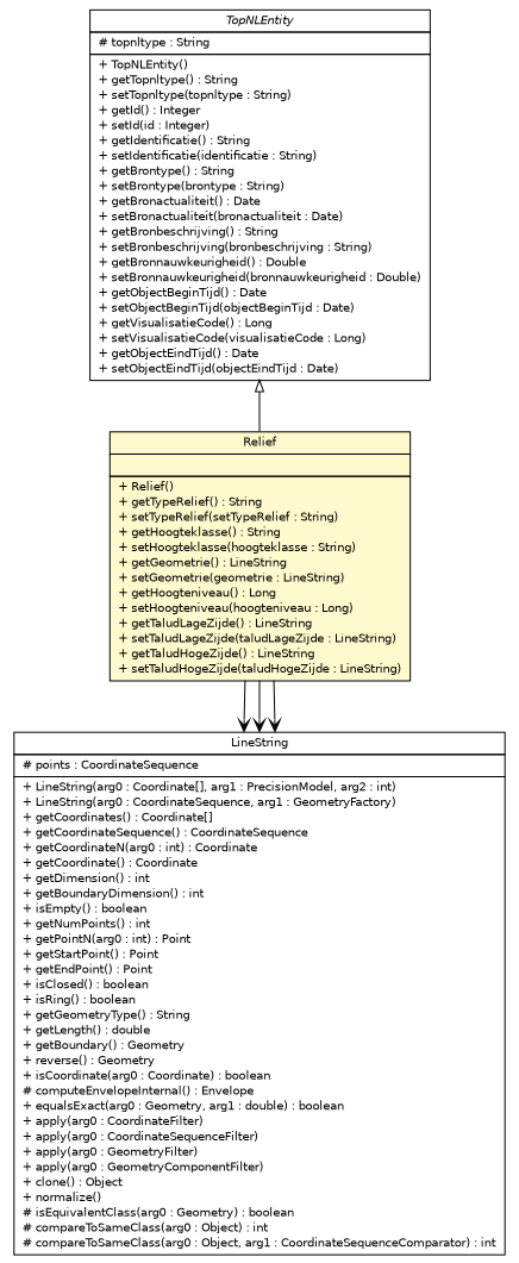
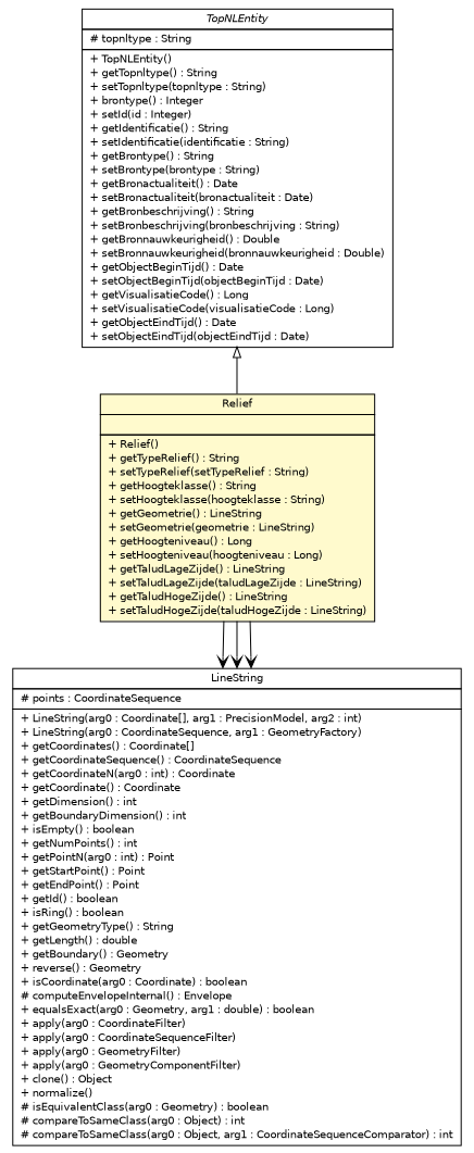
  digraph {
    nodesep=0.25
    ranksep=0.5
    node [fontcolor=black fontname=Helvetica fontsize=10.0 shape=plaintext]
    edge [fontname=Helvetica fontsize=10.0 headport=p labelfontname=Helvetica labelfontsize=10 tailport=p arrowhead=open color=black fontcolor=black]
-   n1 [label=<<table title="nl.b3p.topnl.entities.TopNLEntity" border="0" cellborder="1" cellspacing="0" cellpadding="2" port="p" href="./TopNLEntity.html"> 		<tr><td><table border="0" cellspacing="0" cellpadding="1"> <tr><td align="center" balign="center"><font face="Helvetica-Oblique"> TopNLEntity </font></td></tr> 		</table></td></tr> 		<tr><td><table border="0" cellspacing="0" cellpadding="1"> <tr><td align="left" balign="left"> # topnltype : String </td></tr> 		</table></td></tr> 		<tr><td><table border="0" cellspacing="0" cellpadding="1"> <tr><td align="left" balign="left"> + TopNLEntity() </td></tr> <tr><td align="left" balign="left"> + getTopnltype() : String </td></tr> <tr><td align="left" balign="left"> + setTopnltype(topnltype : String) </td></tr> <tr><td align="left" balign="left"> + getId() : Integer </td></tr> <tr><td align="left" balign="left"> + setId(id : Integer) </td></tr> <tr><td align="left" balign="left"> + getIdentificatie() : String </td></tr> <tr><td align="left" balign="left"> + setIdentificatie(identificatie : String) </td></tr> <tr><td align="left" balign="left"> + getBrontype() : String </td></tr> <tr><td align="left" balign="left"> + setBrontype(brontype : String) </td></tr> <tr><td align="left" balign="left"> + getBronactualiteit() : Date </td></tr> <tr><td align="left" balign="left"> + setBronactualiteit(bronactualiteit : Date) </td></tr> <tr><td align="left" balign="left"> + getBronbeschrijving() : String </td></tr> <tr><td align="left" balign="left"> + setBronbeschrijving(bronbeschrijving : String) </td></tr> <tr><td align="left" balign="left"> + getBronnauwkeurigheid() : Double </td></tr> <tr><td align="left" balign="left"> + setBronnauwkeurigheid(bronnauwkeurigheid : Double) </td></tr> <tr><td align="left" balign="left"> + getObjectBeginTijd() : Date </td></tr> <tr><td align="left" balign="left"> + setObjectBeginTijd(objectBeginTijd : Date) </td></tr> <tr><td align="left" balign="left"> + getVisualisatieCode() : Long </td></tr> <tr><td align="left" balign="left"> + setVisualisatieCode(visualisatieCode : Long) </td></tr> <tr><td align="left" balign="left"> + getObjectEindTijd() : Date </td></tr> <tr><td align="left" balign="left"> + setObjectEindTijd(objectEindTijd : Date) </td></tr> 		</table></td></tr> 		</table>>]
+   n1 [label=<<table title="nl.b3p.topnl.entities.TopNLEntity" border="0" cellborder="1" cellspacing="0" cellpadding="2" port="p" href="./TopNLEntity.html"> 		<tr><td><table border="0" cellspacing="0" cellpadding="1"> <tr><td align="center" balign="center"><font face="Helvetica-Oblique"> TopNLEntity </font></td></tr> 		</table></td></tr> 		<tr><td><table border="0" cellspacing="0" cellpadding="1"> <tr><td align="left" balign="left"> # topnltype : String </td></tr> 		</table></td></tr> 		<tr><td><table border="0" cellspacing="0" cellpadding="1"> <tr><td align="left" balign="left"> + TopNLEntity() </td></tr> <tr><td align="left" balign="left"> + getTopnltype() : String </td></tr> <tr><td align="left" balign="left"> + setTopnltype(topnltype : String) </td></tr> <tr><td align="left" balign="left"> + brontype() : Integer </td></tr> <tr><td align="left" balign="left"> + setId(id : Integer) </td></tr> <tr><td align="left" balign="left"> + getIdentificatie() : String </td></tr> <tr><td align="left" balign="left"> + setIdentificatie(identificatie : String) </td></tr> <tr><td align="left" balign="left"> + getBrontype() : String </td></tr> <tr><td align="left" balign="left"> + setBrontype(brontype : String) </td></tr> <tr><td align="left" balign="left"> + getBronactualiteit() : Date </td></tr> <tr><td align="left" balign="left"> + setBronactualiteit(bronactualiteit : Date) </td></tr> <tr><td align="left" balign="left"> + getBronbeschrijving() : String </td></tr> <tr><td align="left" balign="left"> + setBronbeschrijving(bronbeschrijving : String) </td></tr> <tr><td align="left" balign="left"> + getBronnauwkeurigheid() : Double </td></tr> <tr><td align="left" balign="left"> + setBronnauwkeurigheid(bronnauwkeurigheid : Double) </td></tr> <tr><td align="left" balign="left"> + getObjectBeginTijd() : Date </td></tr> <tr><td align="left" balign="left"> + setObjectBeginTijd(objectBeginTijd : Date) </td></tr> <tr><td align="left" balign="left"> + getVisualisatieCode() : Long </td></tr> <tr><td align="left" balign="left"> + setVisualisatieCode(visualisatieCode : Long) </td></tr> <tr><td align="left" balign="left"> + getObjectEindTijd() : Date </td></tr> <tr><td align="left" balign="left"> + setObjectEindTijd(objectEindTijd : Date) </td></tr> 		</table></td></tr> 		</table>>]
    n2 [label=<<table title="nl.b3p.topnl.entities.Relief" border="0" cellborder="1" cellspacing="0" cellpadding="2" port="p" bgcolor="lemonChiffon" href="./Relief.html"> 		<tr><td><table border="0" cellspacing="0" cellpadding="1"> <tr><td align="center" balign="center"> Relief </td></tr> 		</table></td></tr> 		<tr><td><table border="0" cellspacing="0" cellpadding="1"> <tr><td align="left" balign="left">  </td></tr> 		</table></td></tr> 		<tr><td><table border="0" cellspacing="0" cellpadding="1"> <tr><td align="left" balign="left"> + Relief() </td></tr> <tr><td align="left" balign="left"> + getTypeRelief() : String </td></tr> <tr><td align="left" balign="left"> + setTypeRelief(setTypeRelief : String) </td></tr> <tr><td align="left" balign="left"> + getHoogteklasse() : String </td></tr> <tr><td align="left" balign="left"> + setHoogteklasse(hoogteklasse : String) </td></tr> <tr><td align="left" balign="left"> + getGeometrie() : LineString </td></tr> <tr><td align="left" balign="left"> + setGeometrie(geometrie : LineString) </td></tr> <tr><td align="left" balign="left"> + getHoogteniveau() : Long </td></tr> <tr><td align="left" balign="left"> + setHoogteniveau(hoogteniveau : Long) </td></tr> <tr><td align="left" balign="left"> + getTaludLageZijde() : LineString </td></tr> <tr><td align="left" balign="left"> + setTaludLageZijde(taludLageZijde : LineString) </td></tr> <tr><td align="left" balign="left"> + getTaludHogeZijde() : LineString </td></tr> <tr><td align="left" balign="left"> + setTaludHogeZijde(taludHogeZijde : LineString) </td></tr> 		</table></td></tr> 		</table>>]
-   n3 [label=<<table title="com.vividsolutions.jts.geom.LineString" border="0" cellborder="1" cellspacing="0" cellpadding="2" port="p"> 		<tr><td><table border="0" cellspacing="0" cellpadding="1"> <tr><td align="center" balign="center"> LineString </td></tr> 		</table></td></tr> 		<tr><td><table border="0" cellspacing="0" cellpadding="1"> <tr><td align="left" balign="left"> # points : CoordinateSequence </td></tr> 		</table></td></tr> 		<tr><td><table border="0" cellspacing="0" cellpadding="1"> <tr><td align="left" balign="left"> + LineString(arg0 : Coordinate[], arg1 : PrecisionModel, arg2 : int) </td></tr> <tr><td align="left" balign="left"> + LineString(arg0 : CoordinateSequence, arg1 : GeometryFactory) </td></tr> <tr><td align="left" balign="left"> + getCoordinates() : Coordinate[] </td></tr> <tr><td align="left" balign="left"> + getCoordinateSequence() : CoordinateSequence </td></tr> <tr><td align="left" balign="left"> + getCoordinateN(arg0 : int) : Coordinate </td></tr> <tr><td align="left" balign="left"> + getCoordinate() : Coordinate </td></tr> <tr><td align="left" balign="left"> + getDimension() : int </td></tr> <tr><td align="left" balign="left"> + getBoundaryDimension() : int </td></tr> <tr><td align="left" balign="left"> + isEmpty() : boolean </td></tr> <tr><td align="left" balign="left"> + getNumPoints() : int </td></tr> <tr><td align="left" balign="left"> + getPointN(arg0 : int) : Point </td></tr> <tr><td align="left" balign="left"> + getStartPoint() : Point </td></tr> <tr><td align="left" balign="left"> + getEndPoint() : Point </td></tr> <tr><td align="left" balign="left"> + isClosed() : boolean </td></tr> <tr><td align="left" balign="left"> + isRing() : boolean </td></tr> <tr><td align="left" balign="left"> + getGeometryType() : String </td></tr> <tr><td align="left" balign="left"> + getLength() : double </td></tr> <tr><td align="left" balign="left"> + getBoundary() : Geometry </td></tr> <tr><td align="left" balign="left"> + reverse() : Geometry </td></tr> <tr><td align="left" balign="left"> + isCoordinate(arg0 : Coordinate) : boolean </td></tr> <tr><td align="left" balign="left"> # computeEnvelopeInternal() : Envelope </td></tr> <tr><td align="left" balign="left"> + equalsExact(arg0 : Geometry, arg1 : double) : boolean </td></tr> <tr><td align="left" balign="left"> + apply(arg0 : CoordinateFilter) </td></tr> <tr><td align="left" balign="left"> + apply(arg0 : CoordinateSequenceFilter) </td></tr> <tr><td align="left" balign="left"> + apply(arg0 : GeometryFilter) </td></tr> <tr><td align="left" balign="left"> + apply(arg0 : GeometryComponentFilter) </td></tr> <tr><td align="left" balign="left"> + clone() : Object </td></tr> <tr><td align="left" balign="left"> + normalize() </td></tr> <tr><td align="left" balign="left"> # isEquivalentClass(arg0 : Geometry) : boolean </td></tr> <tr><td align="left" balign="left"> # compareToSameClass(arg0 : Object) : int </td></tr> <tr><td align="left" balign="left"> # compareToSameClass(arg0 : Object, arg1 : CoordinateSequenceComparator) : int </td></tr> 		</table></td></tr> 		</table>>]
+   n3 [label=<<table title="com.vividsolutions.jts.geom.LineString" border="0" cellborder="1" cellspacing="0" cellpadding="2" port="p"> 		<tr><td><table border="0" cellspacing="0" cellpadding="1"> <tr><td align="center" balign="center"> LineString </td></tr> 		</table></td></tr> 		<tr><td><table border="0" cellspacing="0" cellpadding="1"> <tr><td align="left" balign="left"> # points : CoordinateSequence </td></tr> 		</table></td></tr> 		<tr><td><table border="0" cellspacing="0" cellpadding="1"> <tr><td align="left" balign="left"> + LineString(arg0 : Coordinate[], arg1 : PrecisionModel, arg2 : int) </td></tr> <tr><td align="left" balign="left"> + LineString(arg0 : CoordinateSequence, arg1 : GeometryFactory) </td></tr> <tr><td align="left" balign="left"> + getCoordinates() : Coordinate[] </td></tr> <tr><td align="left" balign="left"> + getCoordinateSequence() : CoordinateSequence </td></tr> <tr><td align="left" balign="left"> + getCoordinateN(arg0 : int) : Coordinate </td></tr> <tr><td align="left" balign="left"> + getCoordinate() : Coordinate </td></tr> <tr><td align="left" balign="left"> + getDimension() : int </td></tr> <tr><td align="left" balign="left"> + getBoundaryDimension() : int </td></tr> <tr><td align="left" balign="left"> + isEmpty() : boolean </td></tr> <tr><td align="left" balign="left"> + getNumPoints() : int </td></tr> <tr><td align="left" balign="left"> + getPointN(arg0 : int) : Point </td></tr> <tr><td align="left" balign="left"> + getStartPoint() : Point </td></tr> <tr><td align="left" balign="left"> + getEndPoint() : Point </td></tr> <tr><td align="left" balign="left"> + getId() : boolean </td></tr> <tr><td align="left" balign="left"> + isRing() : boolean </td></tr> <tr><td align="left" balign="left"> + getGeometryType() : String </td></tr> <tr><td align="left" balign="left"> + getLength() : double </td></tr> <tr><td align="left" balign="left"> + getBoundary() : Geometry </td></tr> <tr><td align="left" balign="left"> + reverse() : Geometry </td></tr> <tr><td align="left" balign="left"> + isCoordinate(arg0 : Coordinate) : boolean </td></tr> <tr><td align="left" balign="left"> # computeEnvelopeInternal() : Envelope </td></tr> <tr><td align="left" balign="left"> + equalsExact(arg0 : Geometry, arg1 : double) : boolean </td></tr> <tr><td align="left" balign="left"> + apply(arg0 : CoordinateFilter) </td></tr> <tr><td align="left" balign="left"> + apply(arg0 : CoordinateSequenceFilter) </td></tr> <tr><td align="left" balign="left"> + apply(arg0 : GeometryFilter) </td></tr> <tr><td align="left" balign="left"> + apply(arg0 : GeometryComponentFilter) </td></tr> <tr><td align="left" balign="left"> + clone() : Object </td></tr> <tr><td align="left" balign="left"> + normalize() </td></tr> <tr><td align="left" balign="left"> # isEquivalentClass(arg0 : Geometry) : boolean </td></tr> <tr><td align="left" balign="left"> # compareToSameClass(arg0 : Object) : int </td></tr> <tr><td align="left" balign="left"> # compareToSameClass(arg0 : Object, arg1 : CoordinateSequenceComparator) : int </td></tr> 		</table></td></tr> 		</table>>]
    n1 -> n2 [arrowtail=empty dir=back fontsize=10 arrowhead="" color="" fontcolor=""]
    n2 -> n3
    n2 -> n3
    n2 -> n3
  }
